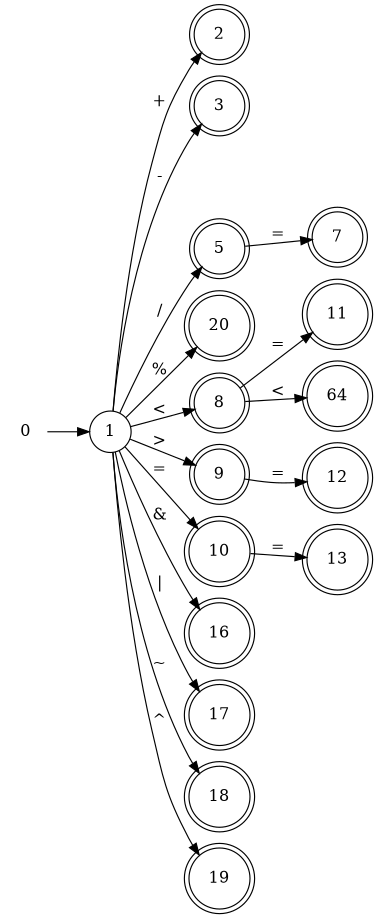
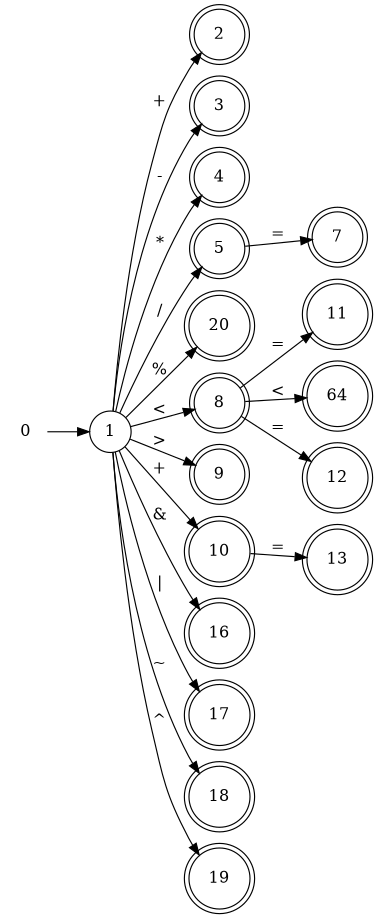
  digraph {
    rankdir=LR
    node [shape=doublecircle]
    0 [color=transparent shape=circle width=0]
    1 [shape=circle]
    2
    3
+   4
    5
    20
    8
    9
    10
    16
    17
    18
    19
    7
    11
    n17 [label=64]
    12
    13
    0 -> 1
    1 -> 2 [label="+"]
    1 -> 3 [label="-"]
+   1 -> 4 [label="*"]
    1 -> 5 [label="/"]
    1 -> 20 [label="%"]
    1 -> 8 [label="<"]
    1 -> 9 [label=">"]
-   1 -> 10 [label="="]
+   1 -> 10 [label="+"]
    1 -> 16 [label="&"]
    1 -> 17 [label="|"]
    1 -> 18 [label="~"]
    1 -> 19 [label="^"]
    5 -> 7 [label="="]
    8 -> 11 [label="="]
    8 -> n17 [label="<"]
-   9 -> 12 [label="="]
+   8 -> 12 [label="="]
    10 -> 13 [label="="]
  }
